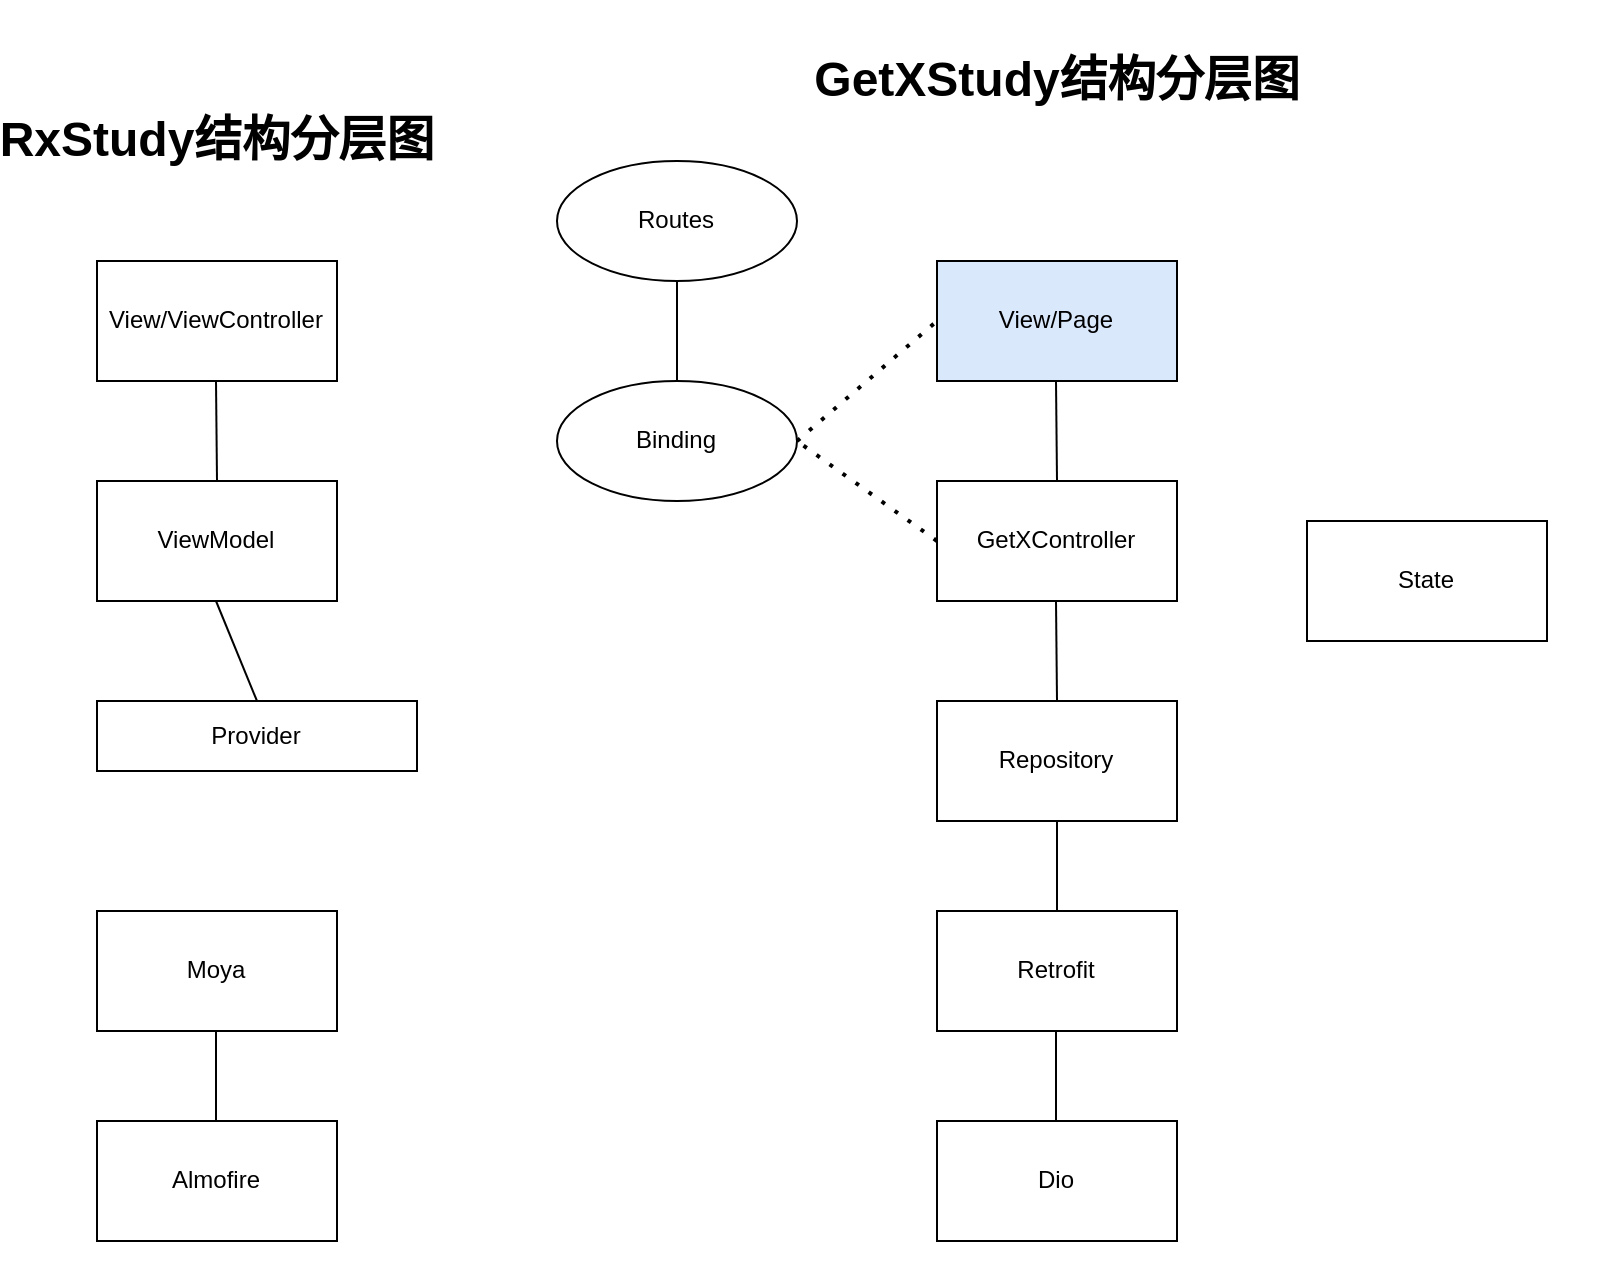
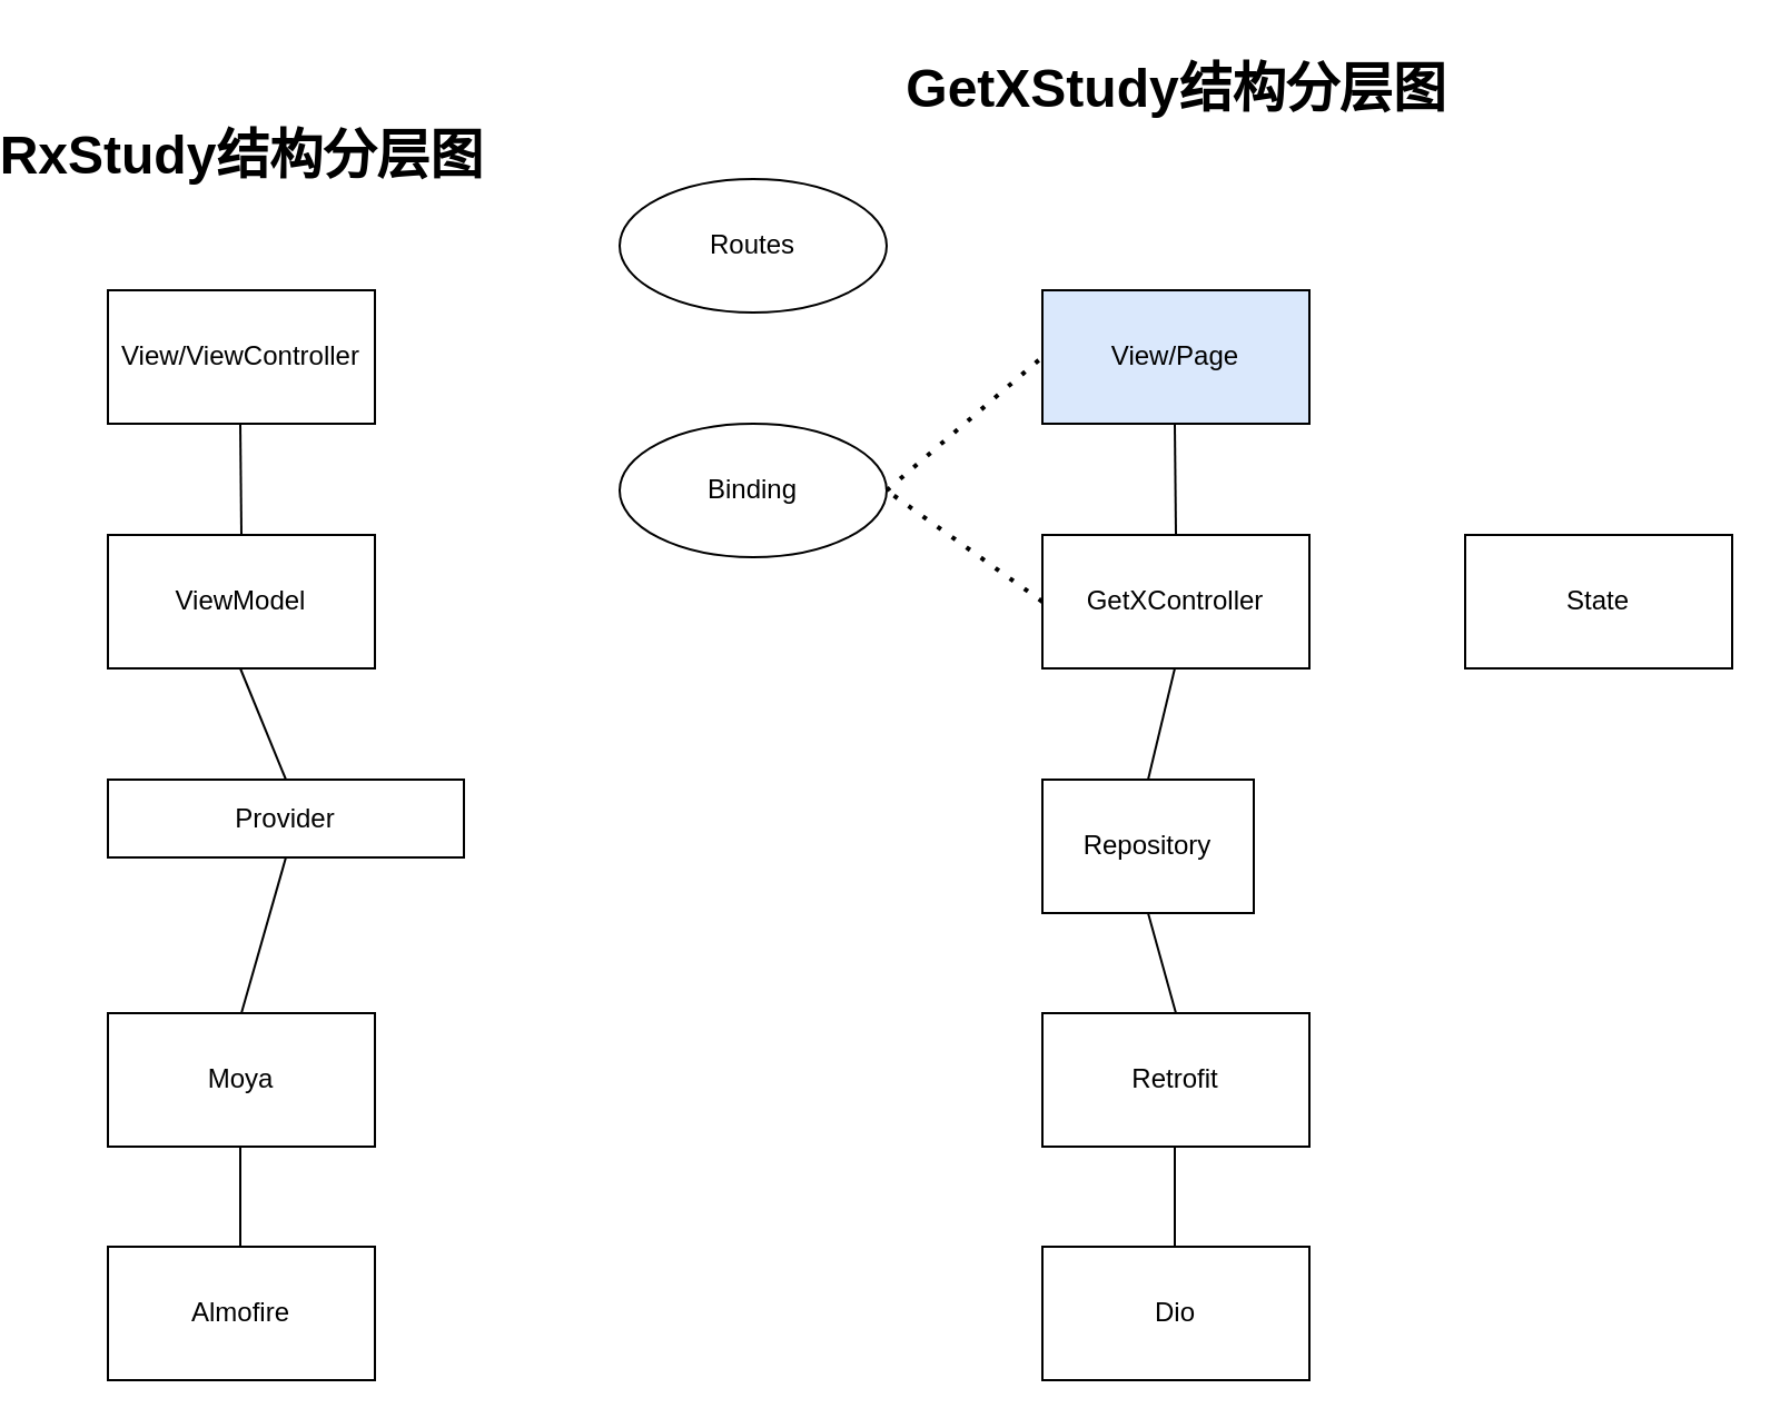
  <mxCell id="0" />
  <mxCell id="1" parent="0" />
  <mxCell id="2" value="View/ViewController" style="rounded=0;whiteSpace=wrap;html=1;" parent="1" vertex="1"><mxGeometry x="20" y="130" width="120" height="60" as="geometry" /></mxCell>
  <mxCell id="3" value="ViewModel" style="rounded=0;whiteSpace=wrap;html=1;" parent="1" vertex="1"><mxGeometry x="20" y="240" width="120" height="60" as="geometry" /></mxCell>
  <mxCell id="4" value="Provider" style="rounded=0;whiteSpace=wrap;html=1;" parent="1" vertex="1"><mxGeometry x="20" y="350" width="160" height="35" as="geometry" /></mxCell>
  <mxCell id="5" value="Moya" style="rounded=0;whiteSpace=wrap;html=1;" parent="1" vertex="1"><mxGeometry x="20" y="455" width="120" height="60" as="geometry" /></mxCell>
+ <mxCell id="6" value="" style="endArrow=none;html=1;rounded=0;exitX=0.5;exitY=0;exitDx=0;exitDy=0;entryX=0.5;entryY=1;entryDx=0;entryDy=0;" parent="1" source="5" target="4" edge="1"><mxGeometry width="50" height="50" relative="1" as="geometry"><mxPoint x="130" y="350" as="sourcePoint" /><mxPoint x="180" y="300" as="targetPoint" /></mxGeometry></mxCell>
  <mxCell id="7" value="" style="endArrow=none;html=1;rounded=0;exitX=0.5;exitY=0;exitDx=0;exitDy=0;entryX=0.5;entryY=1;entryDx=0;entryDy=0;" parent="1" source="4" edge="1"><mxGeometry width="50" height="50" relative="1" as="geometry"><mxPoint x="79.5" y="345" as="sourcePoint" /><mxPoint x="79.5" y="300" as="targetPoint" /></mxGeometry></mxCell>
  <mxCell id="8" value="" style="endArrow=none;html=1;rounded=0;exitX=0.5;exitY=0;exitDx=0;exitDy=0;entryX=0.5;entryY=1;entryDx=0;entryDy=0;" parent="1" source="3" edge="1"><mxGeometry width="50" height="50" relative="1" as="geometry"><mxPoint x="79.5" y="235" as="sourcePoint" /><mxPoint x="79.5" y="190" as="targetPoint" /></mxGeometry></mxCell>
  <mxCell id="9" value="View/Page" style="rounded=0;whiteSpace=wrap;html=1;fillColor=#dae8fc;" parent="1" vertex="1"><mxGeometry x="440" y="130" width="120" height="60" as="geometry" /></mxCell>
  <mxCell id="10" value="GetXController" style="rounded=0;whiteSpace=wrap;html=1;" parent="1" vertex="1"><mxGeometry x="440" y="240" width="120" height="60" as="geometry" /></mxCell>
- <mxCell id="11" value="Repository" style="rounded=0;whiteSpace=wrap;html=1;" parent="1" vertex="1"><mxGeometry x="440" y="350" width="120" height="60" as="geometry" /></mxCell>
+ <mxCell id="11" value="Repository" style="rounded=0;whiteSpace=wrap;html=1;" parent="1" vertex="1"><mxGeometry x="440" y="350" width="95" height="60" as="geometry" /></mxCell>
  <mxCell id="12" value="Retrofit" style="rounded=0;whiteSpace=wrap;html=1;" parent="1" vertex="1"><mxGeometry x="440" y="455" width="120" height="60" as="geometry" /></mxCell>
  <mxCell id="13" value="" style="endArrow=none;html=1;rounded=0;exitX=0.5;exitY=0;exitDx=0;exitDy=0;entryX=0.5;entryY=1;entryDx=0;entryDy=0;" parent="1" source="12" target="11" edge="1"><mxGeometry width="50" height="50" relative="1" as="geometry"><mxPoint x="550" y="350" as="sourcePoint" /><mxPoint x="600" y="300" as="targetPoint" /></mxGeometry></mxCell>
  <mxCell id="14" value="" style="endArrow=none;html=1;rounded=0;exitX=0.5;exitY=0;exitDx=0;exitDy=0;entryX=0.5;entryY=1;entryDx=0;entryDy=0;" parent="1" source="11" edge="1"><mxGeometry width="50" height="50" relative="1" as="geometry"><mxPoint x="499.5" y="345" as="sourcePoint" /><mxPoint x="499.5" y="300" as="targetPoint" /></mxGeometry></mxCell>
  <mxCell id="15" value="" style="endArrow=none;html=1;rounded=0;exitX=0.5;exitY=0;exitDx=0;exitDy=0;entryX=0.5;entryY=1;entryDx=0;entryDy=0;" parent="1" source="10" edge="1"><mxGeometry width="50" height="50" relative="1" as="geometry"><mxPoint x="499.5" y="235" as="sourcePoint" /><mxPoint x="499.5" y="190" as="targetPoint" /></mxGeometry></mxCell>
- <mxCell id="16" value="State" style="rounded=0;whiteSpace=wrap;html=1;" parent="1" vertex="1"><mxGeometry x="625" y="260" width="120" height="60" as="geometry" /></mxCell>
+ <mxCell id="16" value="State" style="rounded=0;whiteSpace=wrap;html=1;" parent="1" vertex="1"><mxGeometry x="630" y="240" width="120" height="60" as="geometry" /></mxCell>
  <mxCell id="17" value="Binding" style="ellipse;whiteSpace=wrap;html=1;" parent="1" vertex="1"><mxGeometry x="250" y="190" width="120" height="60" as="geometry" /></mxCell>
  <mxCell id="18" value="" style="endArrow=none;dashed=1;html=1;dashPattern=1 3;strokeWidth=2;rounded=0;exitX=0;exitY=0.5;exitDx=0;exitDy=0;entryX=1;entryY=0.5;entryDx=0;entryDy=0;" parent="1" source="10" target="17" edge="1"><mxGeometry width="50" height="50" relative="1" as="geometry"><mxPoint x="360" y="300" as="sourcePoint" /><mxPoint x="410" y="250" as="targetPoint" /></mxGeometry></mxCell>
  <mxCell id="19" value="" style="endArrow=none;dashed=1;html=1;dashPattern=1 3;strokeWidth=2;rounded=0;entryX=0;entryY=0.5;entryDx=0;entryDy=0;exitX=1;exitY=0.5;exitDx=0;exitDy=0;" parent="1" source="17" target="9" edge="1"><mxGeometry width="50" height="50" relative="1" as="geometry"><mxPoint x="360" y="300" as="sourcePoint" /><mxPoint x="410" y="250" as="targetPoint" /></mxGeometry></mxCell>
  <mxCell id="20" value="Routes" style="ellipse;whiteSpace=wrap;html=1;" parent="1" vertex="1"><mxGeometry x="250" y="80" width="120" height="60" as="geometry" /></mxCell>
- <mxCell id="21" value="" style="endArrow=none;html=1;rounded=0;exitX=0.5;exitY=0;exitDx=0;exitDy=0;entryX=0.5;entryY=1;entryDx=0;entryDy=0;" parent="1" source="17" target="20" edge="1"><mxGeometry width="50" height="50" relative="1" as="geometry"><mxPoint x="360" y="220" as="sourcePoint" /><mxPoint x="410" y="170" as="targetPoint" /></mxGeometry></mxCell>
  <mxCell id="22" value="RxStudy结构分层图" style="text;strokeColor=none;fillColor=none;html=1;fontSize=24;fontStyle=1;verticalAlign=middle;align=center;" parent="1" vertex="1"><mxGeometry x="30" y="50" width="100" height="40" as="geometry" /></mxCell>
  <mxCell id="23" value="GetXStudy结构分层图" style="text;strokeColor=none;fillColor=none;html=1;fontSize=24;fontStyle=1;verticalAlign=middle;align=center;" parent="1" vertex="1"><mxGeometry x="295" y="20" width="410" height="40" as="geometry" /></mxCell>
  <mxCell id="24" value="Almofire" style="rounded=0;whiteSpace=wrap;html=1;" vertex="1" parent="1"><mxGeometry x="20" y="560" width="120" height="60" as="geometry" /></mxCell>
  <mxCell id="25" value="" style="endArrow=none;html=1;rounded=0;exitX=0.5;exitY=0;exitDx=0;exitDy=0;entryX=0.5;entryY=1;entryDx=0;entryDy=0;" edge="1" parent="1"><mxGeometry width="50" height="50" relative="1" as="geometry"><mxPoint x="79.5" y="560" as="sourcePoint" /><mxPoint x="79.5" y="515" as="targetPoint" /></mxGeometry></mxCell>
  <mxCell id="26" value="Dio" style="rounded=0;whiteSpace=wrap;html=1;" vertex="1" parent="1"><mxGeometry x="440" y="560" width="120" height="60" as="geometry" /></mxCell>
  <mxCell id="27" value="" style="endArrow=none;html=1;rounded=0;exitX=0.5;exitY=0;exitDx=0;exitDy=0;entryX=0.5;entryY=1;entryDx=0;entryDy=0;" edge="1" parent="1"><mxGeometry width="50" height="50" relative="1" as="geometry"><mxPoint x="499.5" y="560" as="sourcePoint" /><mxPoint x="499.5" y="515" as="targetPoint" /></mxGeometry></mxCell>
